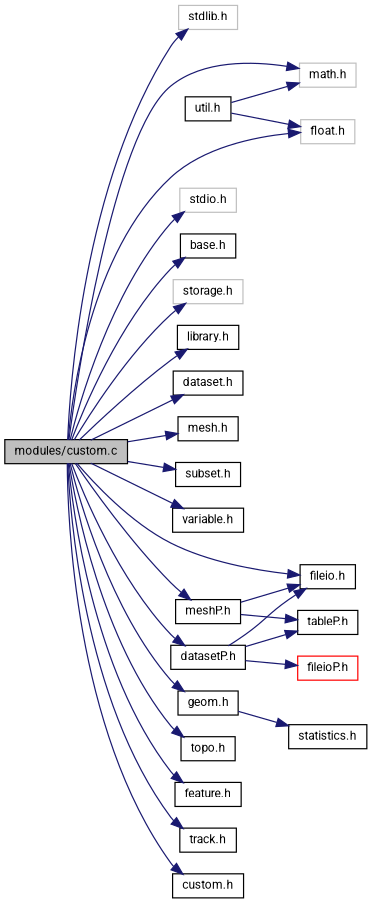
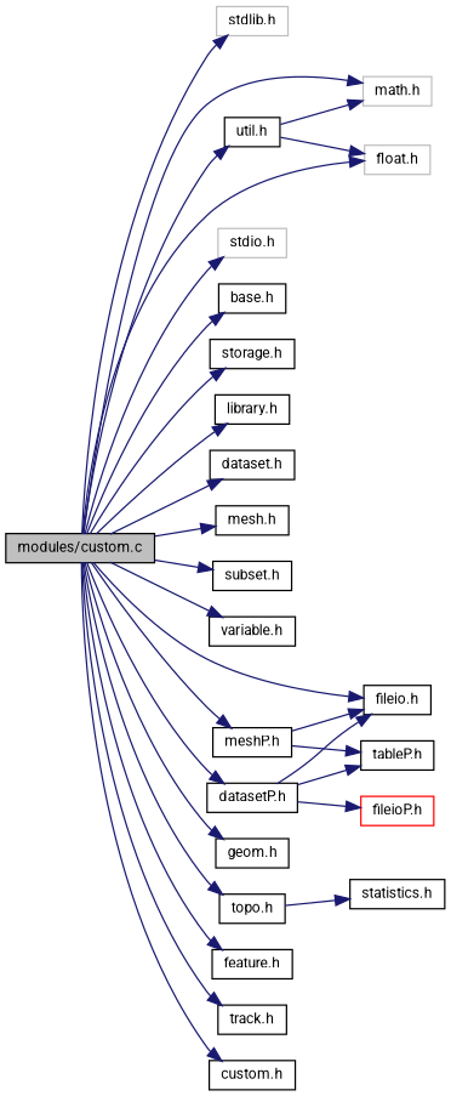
  digraph {
    fontname=Roboto
    rankdir=LR
    node [color=black fillcolor=white fontname=Roboto fontsize=10 shape=record style=filled]
    edge [color=midnightblue fontname=Roboto fontsize=10 labelfontname="FreeSans.ttf" labelfontsize=10 style=solid]
    n1 [fillcolor=grey75 fontcolor=black height=0.2 label="modules/custom.c" width=0.4]
    n2 [color=grey75 height=0.2 label="stdlib.h" width=0.4]
    n3 [color=grey75 height=0.2 label="math.h" width=0.4]
    n4 [color=grey75 height=0.2 label="float.h" width=0.4]
    n5 [color=grey75 height=0.2 label="stdio.h" width=0.4]
    n6 [height=0.2 label="base.h" width=0.4]
-   n7 [color=grey75 height=0.2 label="storage.h" width=0.4]
+   n7 [height=0.2 label="storage.h" width=0.4]
    n8 [height=0.2 label="library.h" width=0.4]
    n9 [height=0.2 label="dataset.h" width=0.4]
    n10 [height=0.2 label="mesh.h" width=0.4]
    n11 [height=0.2 label="subset.h" width=0.4]
    n12 [height=0.2 label="variable.h" width=0.4]
    n13 [height=0.2 label="fileio.h" width=0.4]
    n14 [height=0.2 label="geom.h" width=0.4]
    n15 [height=0.2 label="topo.h" width=0.4]
    n16 [height=0.2 label="feature.h" width=0.4]
    n17 [height=0.2 label="track.h" width=0.4]
    n18 [height=0.2 label="util.h" width=0.4]
    n19 [height=0.2 label="datasetP.h" width=0.4]
    n20 [height=0.2 label="meshP.h" width=0.4]
    n21 [height=0.2 label="custom.h" width=0.4]
    n22 [height=0.2 label="statistics.h" width=0.4]
    n23 [height=0.2 label="tableP.h" width=0.4]
    n24 [color=red height=0.2 label="fileioP.h" width=0.4]
    n1 -> n2
    n1 -> n3
    n1 -> n4
    n1 -> n5
    n1 -> n6
    n1 -> n7
    n1 -> n8
    n1 -> n9
    n1 -> n10
    n1 -> n11
    n1 -> n12
    n1 -> n13
    n1 -> n14
    n1 -> n15
    n1 -> n16
    n1 -> n17
+   n1 -> n18
    n1 -> n19
    n1 -> n20
    n1 -> n21
-   n14 -> n22
+   n15 -> n22
    n18 -> n3
    n18 -> n4
    n19 -> n13
    n19 -> n23
    n19 -> n24
    n20 -> n13
    n20 -> n23
  }
